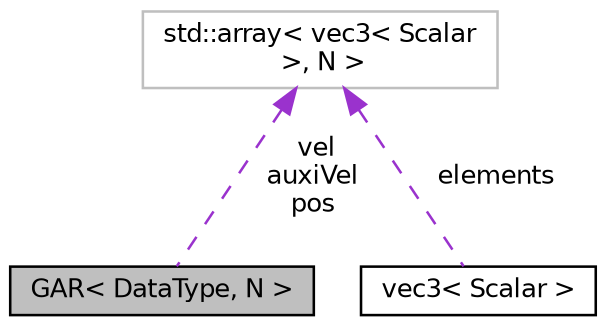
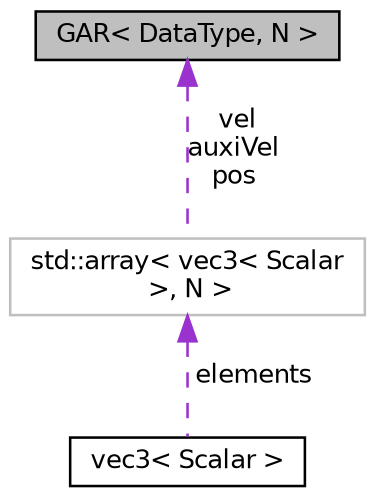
  digraph {
    node [color=black fillcolor=white fontname=Helvetica fontsize=10 shape=record style=filled]
    edge [color=darkorchid3 dir=back fontname=Helvetica fontsize=10 labelfontname=Helvetica labelfontsize=10 style=dashed]
    n1 [fillcolor=grey75 fontcolor=black height=0.2 label="GAR\< DataType, N \>" width=0.4]
    n2 [color=grey75 height=0.2 label="std::array\< vec3\< Scalar\l \>, N \>" width=0.4]
    n3 [height=0.2 label="vec3\< Scalar \>" width=0.4]
-   n2 -> n1 [label=" vel\nauxiVel\npos"]
+   n1 -> n2 [label=" vel\nauxiVel\npos"]
    n2 -> n3 [label=" elements"]
  }
